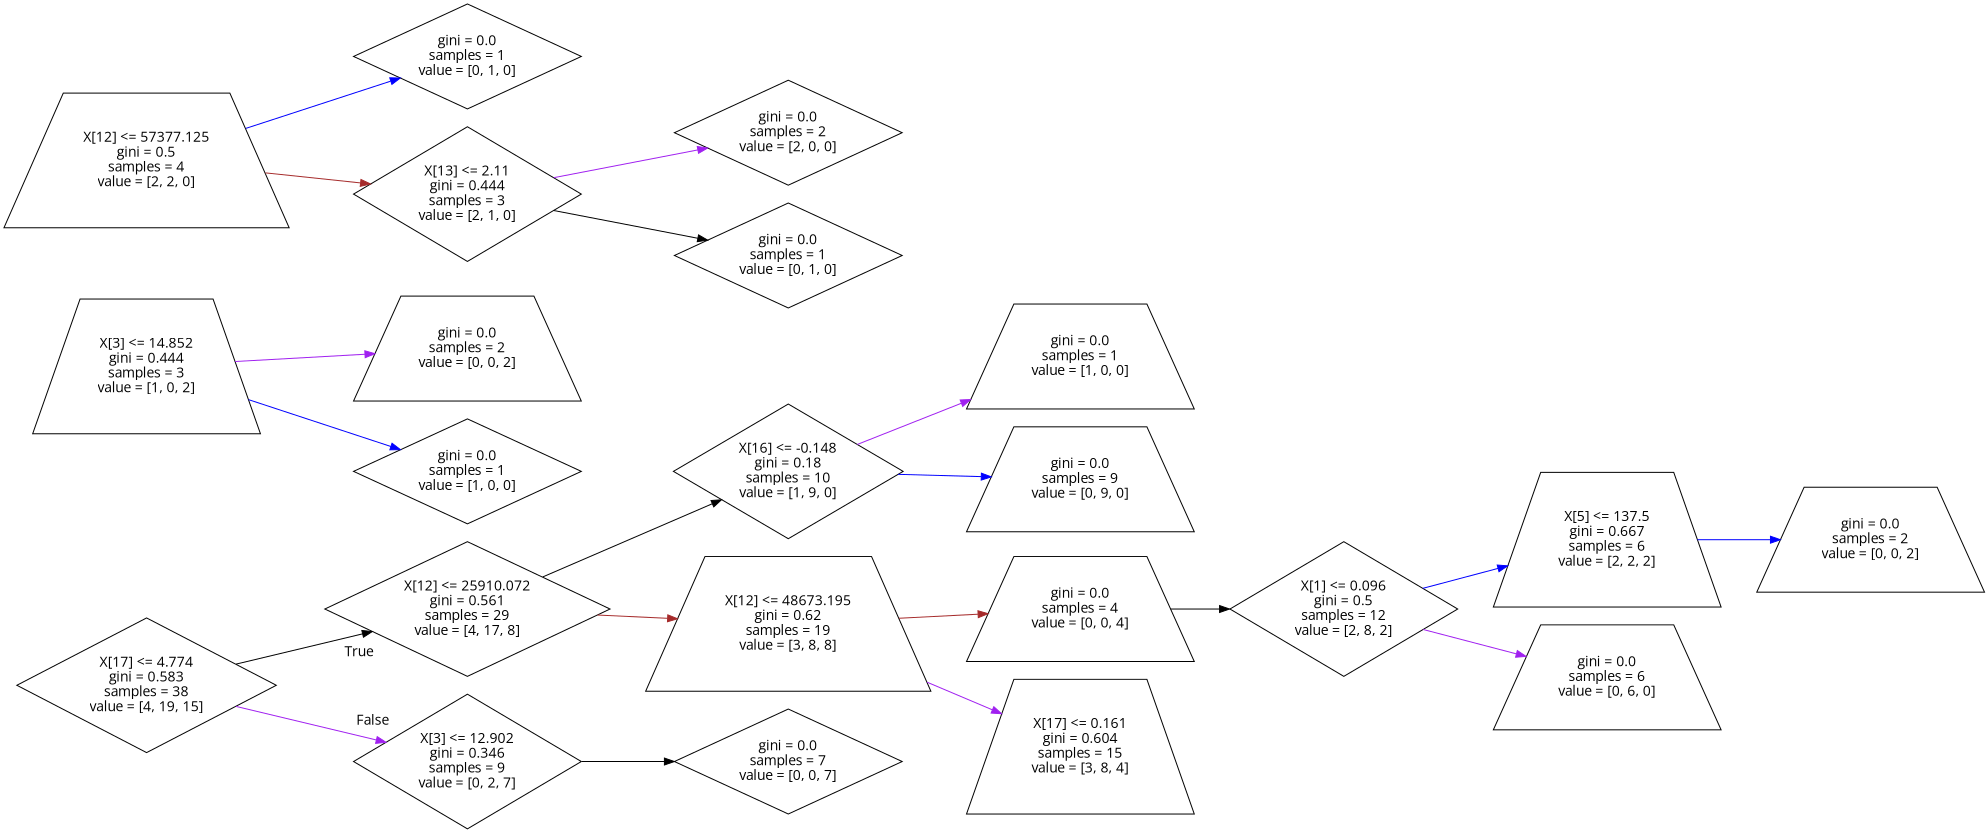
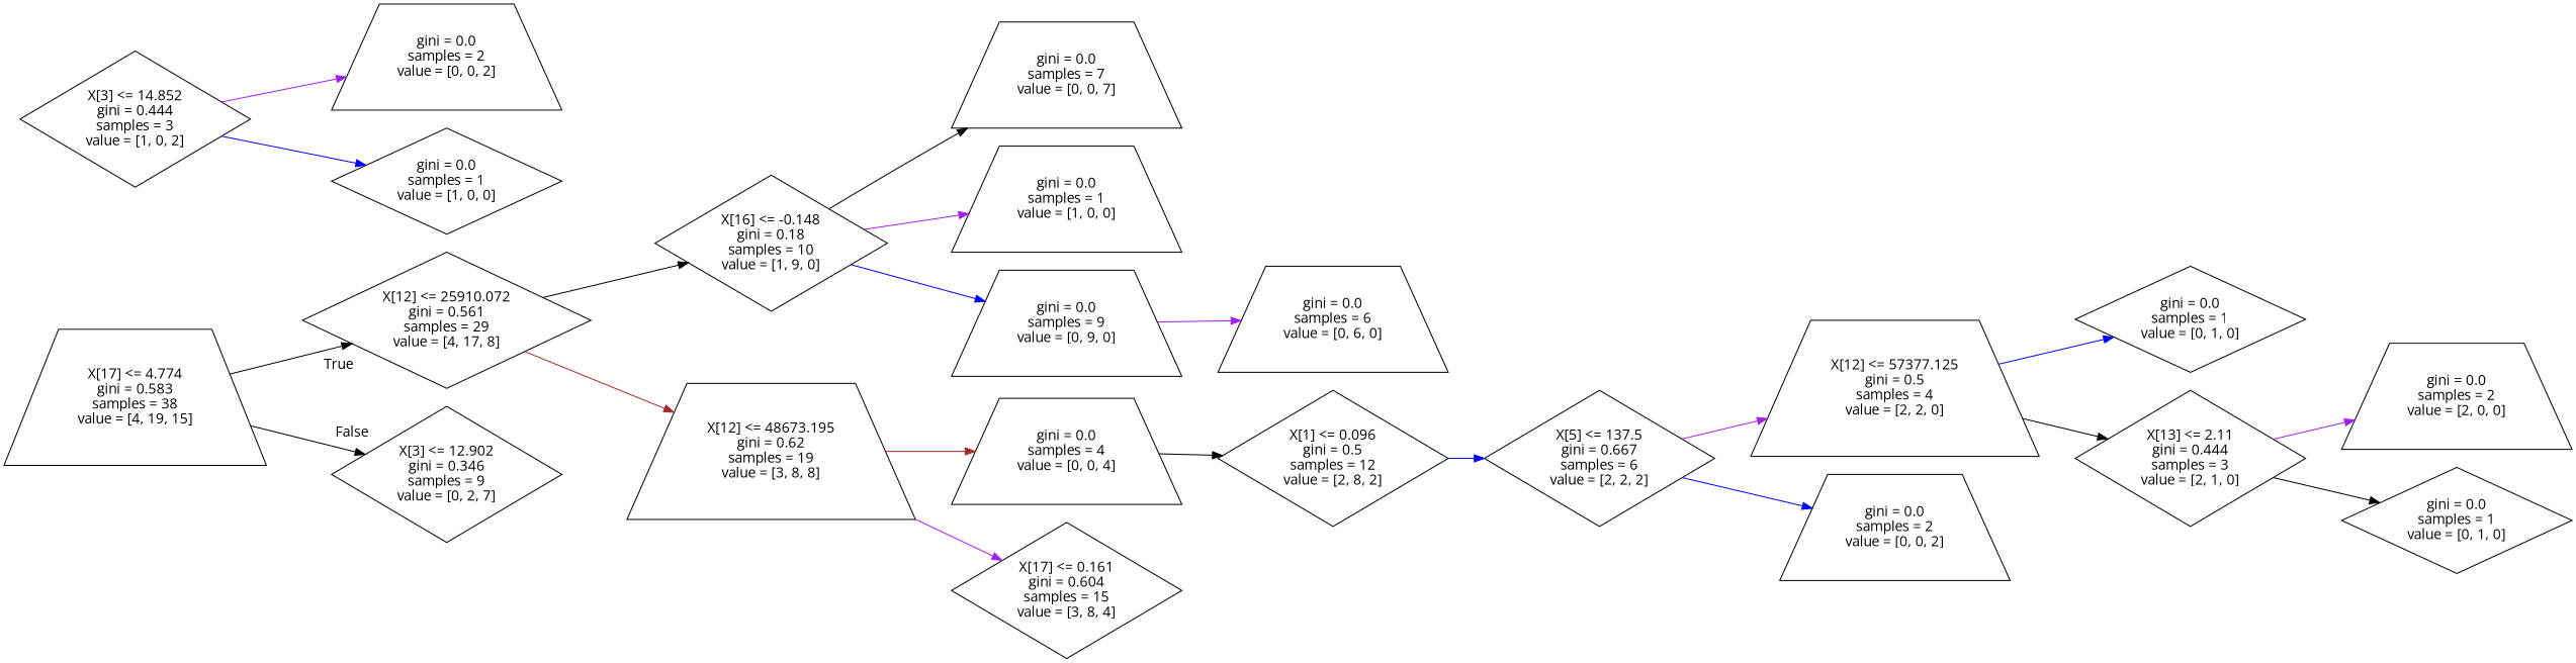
  digraph {
    fontname="Open Sans"
    rankdir=LR
    node [fontname="Open Sans" shape=trapezium]
    edge [color=black fontname="Open Sans"]
-   n1 [label="X[17] <= 4.774\ngini = 0.583\nsamples = 38\nvalue = [4, 19, 15]" shape=diamond]
+   n1 [label="X[17] <= 4.774\ngini = 0.583\nsamples = 38\nvalue = [4, 19, 15]"]
    n2 [label="X[12] <= 25910.072\ngini = 0.561\nsamples = 29\nvalue = [4, 17, 8]" shape=diamond]
    n3 [label="X[3] <= 12.902\ngini = 0.346\nsamples = 9\nvalue = [0, 2, 7]" shape=diamond]
    n4 [label="X[16] <= -0.148\ngini = 0.18\nsamples = 10\nvalue = [1, 9, 0]" shape=diamond]
    n5 [label="X[12] <= 48673.195\ngini = 0.62\nsamples = 19\nvalue = [3, 8, 8]"]
-   n6 [label="gini = 0.0\nsamples = 7\nvalue = [0, 0, 7]" shape=diamond]
+   n6 [label="gini = 0.0\nsamples = 7\nvalue = [0, 0, 7]"]
    n7 [label="gini = 0.0\nsamples = 1\nvalue = [1, 0, 0]"]
    n8 [label="gini = 0.0\nsamples = 9\nvalue = [0, 9, 0]"]
    n9 [label="gini = 0.0\nsamples = 4\nvalue = [0, 0, 4]"]
-   n10 [label="X[17] <= 0.161\ngini = 0.604\nsamples = 15\nvalue = [3, 8, 4]"]
+   n10 [label="X[17] <= 0.161\ngini = 0.604\nsamples = 15\nvalue = [3, 8, 4]" shape=diamond]
    n11 [label="X[1] <= 0.096\ngini = 0.5\nsamples = 12\nvalue = [2, 8, 2]" shape=diamond]
-   n12 [label="X[3] <= 14.852\ngini = 0.444\nsamples = 3\nvalue = [1, 0, 2]"]
+   n12 [label="X[3] <= 14.852\ngini = 0.444\nsamples = 3\nvalue = [1, 0, 2]" shape=diamond]
    n13 [label="gini = 0.0\nsamples = 2\nvalue = [0, 0, 2]"]
    n14 [label="gini = 0.0\nsamples = 1\nvalue = [1, 0, 0]" shape=diamond]
-   n15 [label="X[5] <= 137.5\ngini = 0.667\nsamples = 6\nvalue = [2, 2, 2]"]
+   n15 [label="X[5] <= 137.5\ngini = 0.667\nsamples = 6\nvalue = [2, 2, 2]" shape=diamond]
    n16 [label="gini = 0.0\nsamples = 6\nvalue = [0, 6, 0]"]
    n17 [label="X[12] <= 57377.125\ngini = 0.5\nsamples = 4\nvalue = [2, 2, 0]"]
    n18 [label="gini = 0.0\nsamples = 2\nvalue = [0, 0, 2]"]
    n19 [label="gini = 0.0\nsamples = 1\nvalue = [0, 1, 0]" shape=diamond]
    n20 [label="X[13] <= 2.11\ngini = 0.444\nsamples = 3\nvalue = [2, 1, 0]" shape=diamond]
-   n21 [label="gini = 0.0\nsamples = 2\nvalue = [2, 0, 0]" shape=diamond]
+   n21 [label="gini = 0.0\nsamples = 2\nvalue = [2, 0, 0]"]
    n22 [label="gini = 0.0\nsamples = 1\nvalue = [0, 1, 0]" shape=diamond]
    n1 -> n2 [headlabel=True labelangle=45 labeldistance=2.5]
-   n1 -> n3 [color=purple headlabel=False labelangle=-45 labeldistance=2.5]
+   n1 -> n3 [headlabel=False labelangle=-45 labeldistance=2.5]
    n2 -> n4
    n2 -> n5 [color=brown]
-   n3 -> n6
+   n4 -> n6
    n4 -> n7 [color=purple]
    n4 -> n8 [color=blue]
    n5 -> n9 [color=brown]
    n5 -> n10 [color=purple]
    n9 -> n11
    n11 -> n15 [color=blue]
-   n11 -> n16 [color=purple]
+   n8 -> n16 [color=purple]
    n12 -> n13 [color=purple]
    n12 -> n14 [color=blue]
+   n15 -> n17 [color=purple]
    n15 -> n18 [color=blue]
    n17 -> n19 [color=blue]
-   n17 -> n20 [color=brown]
+   n17 -> n20
    n20 -> n21 [color=purple]
    n20 -> n22
  }
